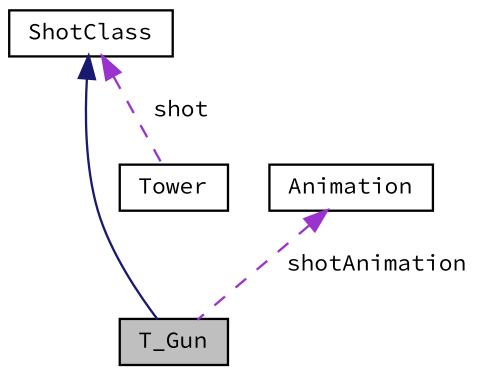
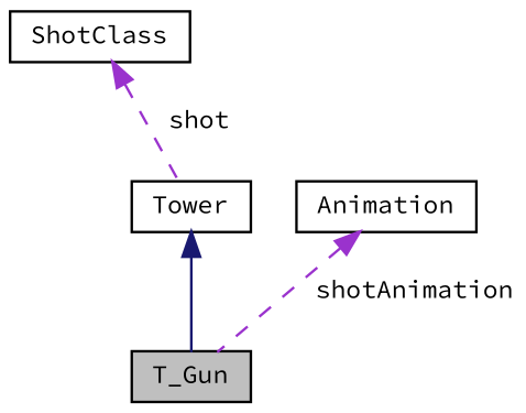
  digraph {
    fontname="Source Code Pro"
    node [color=black fillcolor=white fontname="Source Code Pro" fontsize=10 shape=record style=filled]
    edge [color=darkorchid3 dir=back fontname="Source Code Pro" fontsize=10 labelfontname=Helvetica labelfontsize=10 style=dashed]
    n1 [fillcolor=grey75 fontcolor=black height=0.2 label=T_Gun width=0.4]
    n2 [height=0.2 label=Tower width=0.4]
    n3 [height=0.2 label=ShotClass width=0.4]
    n4 [height=0.2 label=Animation width=0.4]
-   n3 -> n1 [color=midnightblue style=solid]
+   n2 -> n1 [color=midnightblue style=solid]
    n3 -> n2 [label=" shot"]
    n4 -> n1 [label=" shotAnimation"]
  }
